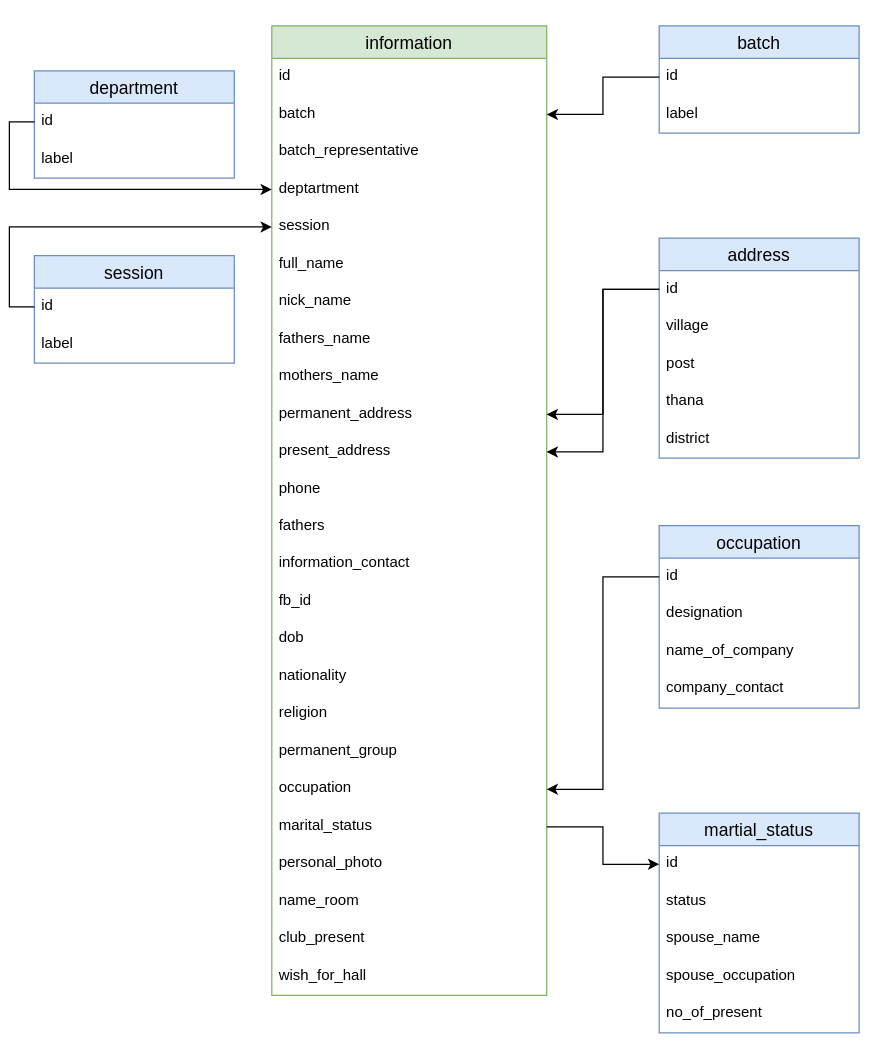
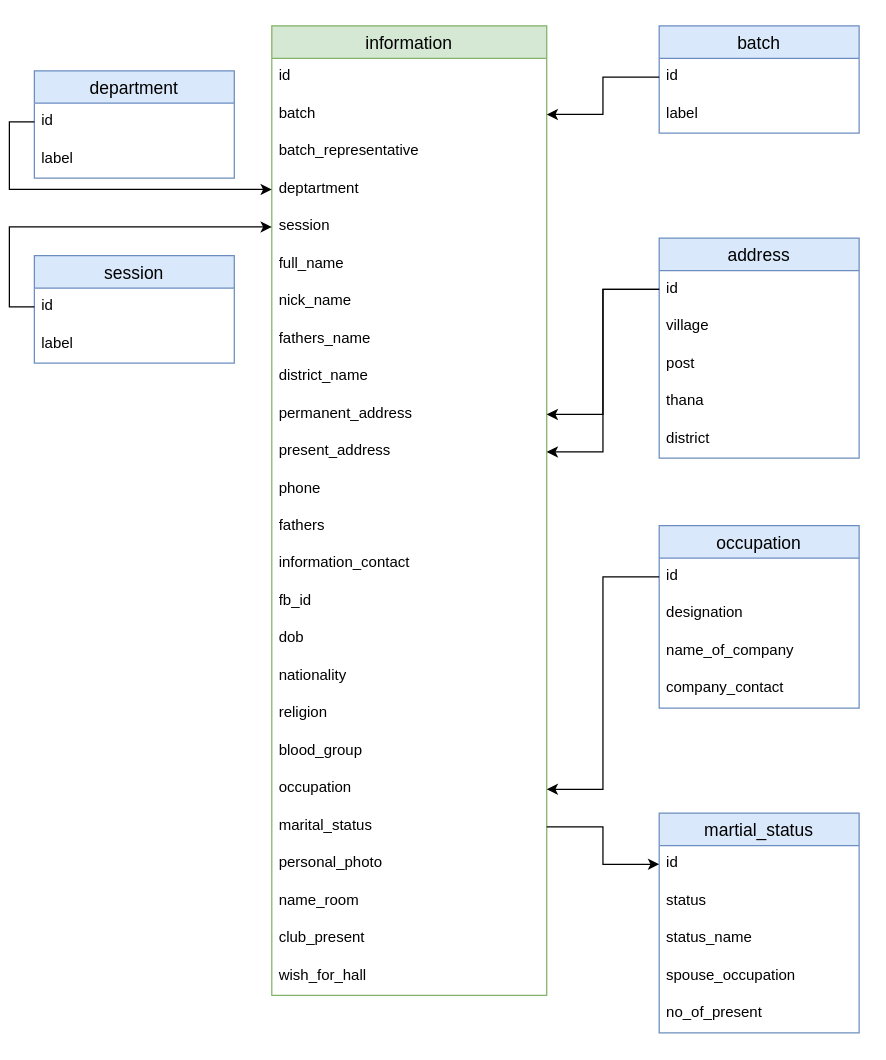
  <mxCell id="0" />
  <mxCell id="1" parent="0" />
  <mxCell id="2" value="session" style="swimlane;fontStyle=0;childLayout=stackLayout;horizontal=1;startSize=26;horizontalStack=0;resizeParent=1;resizeParentMax=0;resizeLast=0;collapsible=1;marginBottom=0;align=center;fontSize=14;fillColor=#dae8fc;strokeColor=#6c8ebf;flipH=1;flipV=0;" vertex="1" parent="1"><mxGeometry x="20" y="204" width="160" height="86" as="geometry" /></mxCell>
  <mxCell id="3" value="id" style="text;strokeColor=none;fillColor=none;spacingLeft=4;spacingRight=4;overflow=hidden;rotatable=0;points=[[0,0.5],[1,0.5]];portConstraint=eastwest;fontSize=12;" vertex="1" parent="2"><mxGeometry y="26" width="160" height="30" as="geometry" /></mxCell>
  <mxCell id="4" value="label" style="text;strokeColor=none;fillColor=none;spacingLeft=4;spacingRight=4;overflow=hidden;rotatable=0;points=[[0,0.5],[1,0.5]];portConstraint=eastwest;fontSize=12;" vertex="1" parent="2"><mxGeometry y="56" width="160" height="30" as="geometry" /></mxCell>
  <mxCell id="5" value="batch" style="swimlane;fontStyle=0;childLayout=stackLayout;horizontal=1;startSize=26;horizontalStack=0;resizeParent=1;resizeParentMax=0;resizeLast=0;collapsible=1;marginBottom=0;align=center;fontSize=14;fillColor=#dae8fc;strokeColor=#6c8ebf;flipH=1;flipV=0;" vertex="1" parent="1"><mxGeometry x="520" y="20" width="160" height="86" as="geometry" /></mxCell>
  <mxCell id="6" value="id" style="text;strokeColor=none;fillColor=none;spacingLeft=4;spacingRight=4;overflow=hidden;rotatable=0;points=[[0,0.5],[1,0.5]];portConstraint=eastwest;fontSize=12;" vertex="1" parent="5"><mxGeometry y="26" width="160" height="30" as="geometry" /></mxCell>
  <mxCell id="7" value="label" style="text;strokeColor=none;fillColor=none;spacingLeft=4;spacingRight=4;overflow=hidden;rotatable=0;points=[[0,0.5],[1,0.5]];portConstraint=eastwest;fontSize=12;" vertex="1" parent="5"><mxGeometry y="56" width="160" height="30" as="geometry" /></mxCell>
  <mxCell id="8" value="department" style="swimlane;fontStyle=0;childLayout=stackLayout;horizontal=1;startSize=26;horizontalStack=0;resizeParent=1;resizeParentMax=0;resizeLast=0;collapsible=1;marginBottom=0;align=center;fontSize=14;fillColor=#dae8fc;strokeColor=#6c8ebf;flipH=1;flipV=0;" vertex="1" parent="1"><mxGeometry x="20" y="56" width="160" height="86" as="geometry" /></mxCell>
  <mxCell id="9" value="id" style="text;strokeColor=none;fillColor=none;spacingLeft=4;spacingRight=4;overflow=hidden;rotatable=0;points=[[0,0.5],[1,0.5]];portConstraint=eastwest;fontSize=12;" vertex="1" parent="8"><mxGeometry y="26" width="160" height="30" as="geometry" /></mxCell>
  <mxCell id="10" value="label" style="text;strokeColor=none;fillColor=none;spacingLeft=4;spacingRight=4;overflow=hidden;rotatable=0;points=[[0,0.5],[1,0.5]];portConstraint=eastwest;fontSize=12;" vertex="1" parent="8"><mxGeometry y="56" width="160" height="30" as="geometry" /></mxCell>
  <mxCell id="11" value="information" style="swimlane;fontStyle=0;childLayout=stackLayout;horizontal=1;startSize=26;horizontalStack=0;resizeParent=1;resizeParentMax=0;resizeLast=0;collapsible=1;marginBottom=0;align=center;fontSize=14;fillColor=#d5e8d4;strokeColor=#82b366;flipH=1;flipV=0;" vertex="1" parent="1"><mxGeometry x="210" y="20" width="220" height="776" as="geometry" /></mxCell>
  <mxCell id="12" value="id" style="text;strokeColor=none;fillColor=none;spacingLeft=4;spacingRight=4;overflow=hidden;rotatable=0;points=[[0,0.5],[1,0.5]];portConstraint=eastwest;fontSize=12;" vertex="1" parent="11"><mxGeometry y="26" width="220" height="30" as="geometry" /></mxCell>
  <mxCell id="13" value="batch" style="text;strokeColor=none;fillColor=none;spacingLeft=4;spacingRight=4;overflow=hidden;rotatable=0;points=[[0,0.5],[1,0.5]];portConstraint=eastwest;fontSize=12;" vertex="1" parent="11"><mxGeometry y="56" width="220" height="30" as="geometry" /></mxCell>
  <mxCell id="14" value="batch_representative" style="text;strokeColor=none;fillColor=none;spacingLeft=4;spacingRight=4;overflow=hidden;rotatable=0;points=[[0,0.5],[1,0.5]];portConstraint=eastwest;fontSize=12;" vertex="1" parent="11"><mxGeometry y="86" width="220" height="30" as="geometry" /></mxCell>
  <mxCell id="15" value="deptartment" style="text;strokeColor=none;fillColor=none;spacingLeft=4;spacingRight=4;overflow=hidden;rotatable=0;points=[[0,0.5],[1,0.5]];portConstraint=eastwest;fontSize=12;" vertex="1" parent="11"><mxGeometry y="116" width="220" height="30" as="geometry" /></mxCell>
  <mxCell id="16" value="session" style="text;strokeColor=none;fillColor=none;spacingLeft=4;spacingRight=4;overflow=hidden;rotatable=0;points=[[0,0.5],[1,0.5]];portConstraint=eastwest;fontSize=12;" vertex="1" parent="11"><mxGeometry y="146" width="220" height="30" as="geometry" /></mxCell>
  <mxCell id="17" value="full_name" style="text;strokeColor=none;fillColor=none;spacingLeft=4;spacingRight=4;overflow=hidden;rotatable=0;points=[[0,0.5],[1,0.5]];portConstraint=eastwest;fontSize=12;" vertex="1" parent="11"><mxGeometry y="176" width="220" height="30" as="geometry" /></mxCell>
  <mxCell id="18" value="nick_name" style="text;strokeColor=none;fillColor=none;spacingLeft=4;spacingRight=4;overflow=hidden;rotatable=0;points=[[0,0.5],[1,0.5]];portConstraint=eastwest;fontSize=12;" vertex="1" parent="11"><mxGeometry y="206" width="220" height="30" as="geometry" /></mxCell>
  <mxCell id="19" value="fathers_name" style="text;strokeColor=none;fillColor=none;spacingLeft=4;spacingRight=4;overflow=hidden;rotatable=0;points=[[0,0.5],[1,0.5]];portConstraint=eastwest;fontSize=12;" vertex="1" parent="11"><mxGeometry y="236" width="220" height="30" as="geometry" /></mxCell>
- <mxCell id="20" value="mothers_name" style="text;strokeColor=none;fillColor=none;spacingLeft=4;spacingRight=4;overflow=hidden;rotatable=0;points=[[0,0.5],[1,0.5]];portConstraint=eastwest;fontSize=12;" vertex="1" parent="11"><mxGeometry y="266" width="220" height="30" as="geometry" /></mxCell>
+ <mxCell id="20" value="district_name" style="text;strokeColor=none;fillColor=none;spacingLeft=4;spacingRight=4;overflow=hidden;rotatable=0;points=[[0,0.5],[1,0.5]];portConstraint=eastwest;fontSize=12;" vertex="1" parent="11"><mxGeometry y="266" width="220" height="30" as="geometry" /></mxCell>
  <mxCell id="21" value="permanent_address" style="text;strokeColor=none;fillColor=none;spacingLeft=4;spacingRight=4;overflow=hidden;rotatable=0;points=[[0,0.5],[1,0.5]];portConstraint=eastwest;fontSize=12;" vertex="1" parent="11"><mxGeometry y="296" width="220" height="30" as="geometry" /></mxCell>
  <mxCell id="22" value="present_address" style="text;strokeColor=none;fillColor=none;spacingLeft=4;spacingRight=4;overflow=hidden;rotatable=0;points=[[0,0.5],[1,0.5]];portConstraint=eastwest;fontSize=12;" vertex="1" parent="11"><mxGeometry y="326" width="220" height="30" as="geometry" /></mxCell>
  <mxCell id="23" value="phone" style="text;strokeColor=none;fillColor=none;spacingLeft=4;spacingRight=4;overflow=hidden;rotatable=0;points=[[0,0.5],[1,0.5]];portConstraint=eastwest;fontSize=12;" vertex="1" parent="11"><mxGeometry y="356" width="220" height="30" as="geometry" /></mxCell>
  <mxCell id="24" value="fathers" style="text;strokeColor=none;fillColor=none;spacingLeft=4;spacingRight=4;overflow=hidden;rotatable=0;points=[[0,0.5],[1,0.5]];portConstraint=eastwest;fontSize=12;" vertex="1" parent="11"><mxGeometry y="386" width="220" height="30" as="geometry" /></mxCell>
  <mxCell id="25" value="information_contact" style="text;strokeColor=none;fillColor=none;spacingLeft=4;spacingRight=4;overflow=hidden;rotatable=0;points=[[0,0.5],[1,0.5]];portConstraint=eastwest;fontSize=12;" vertex="1" parent="11"><mxGeometry y="416" width="220" height="30" as="geometry" /></mxCell>
  <mxCell id="26" value="fb_id" style="text;strokeColor=none;fillColor=none;spacingLeft=4;spacingRight=4;overflow=hidden;rotatable=0;points=[[0,0.5],[1,0.5]];portConstraint=eastwest;fontSize=12;" vertex="1" parent="11"><mxGeometry y="446" width="220" height="30" as="geometry" /></mxCell>
  <mxCell id="27" value="dob" style="text;strokeColor=none;fillColor=none;spacingLeft=4;spacingRight=4;overflow=hidden;rotatable=0;points=[[0,0.5],[1,0.5]];portConstraint=eastwest;fontSize=12;" vertex="1" parent="11"><mxGeometry y="476" width="220" height="30" as="geometry" /></mxCell>
  <mxCell id="28" value="nationality" style="text;strokeColor=none;fillColor=none;spacingLeft=4;spacingRight=4;overflow=hidden;rotatable=0;points=[[0,0.5],[1,0.5]];portConstraint=eastwest;fontSize=12;" vertex="1" parent="11"><mxGeometry y="506" width="220" height="30" as="geometry" /></mxCell>
  <mxCell id="29" value="religion" style="text;strokeColor=none;fillColor=none;spacingLeft=4;spacingRight=4;overflow=hidden;rotatable=0;points=[[0,0.5],[1,0.5]];portConstraint=eastwest;fontSize=12;" vertex="1" parent="11"><mxGeometry y="536" width="220" height="30" as="geometry" /></mxCell>
- <mxCell id="30" value="permanent_group" style="text;strokeColor=none;fillColor=none;spacingLeft=4;spacingRight=4;overflow=hidden;rotatable=0;points=[[0,0.5],[1,0.5]];portConstraint=eastwest;fontSize=12;" vertex="1" parent="11"><mxGeometry y="566" width="220" height="30" as="geometry" /></mxCell>
+ <mxCell id="30" value="blood_group" style="text;strokeColor=none;fillColor=none;spacingLeft=4;spacingRight=4;overflow=hidden;rotatable=0;points=[[0,0.5],[1,0.5]];portConstraint=eastwest;fontSize=12;" vertex="1" parent="11"><mxGeometry y="566" width="220" height="30" as="geometry" /></mxCell>
  <mxCell id="31" value="occupation" style="text;strokeColor=none;fillColor=none;spacingLeft=4;spacingRight=4;overflow=hidden;rotatable=0;points=[[0,0.5],[1,0.5]];portConstraint=eastwest;fontSize=12;" vertex="1" parent="11"><mxGeometry y="596" width="220" height="30" as="geometry" /></mxCell>
  <mxCell id="32" value="marital_status" style="text;strokeColor=none;fillColor=none;spacingLeft=4;spacingRight=4;overflow=hidden;rotatable=0;points=[[0,0.5],[1,0.5]];portConstraint=eastwest;fontSize=12;" vertex="1" parent="11"><mxGeometry y="626" width="220" height="30" as="geometry" /></mxCell>
  <mxCell id="33" value="personal_photo" style="text;strokeColor=none;fillColor=none;spacingLeft=4;spacingRight=4;overflow=hidden;rotatable=0;points=[[0,0.5],[1,0.5]];portConstraint=eastwest;fontSize=12;" vertex="1" parent="11"><mxGeometry y="656" width="220" height="30" as="geometry" /></mxCell>
  <mxCell id="34" value="name_room" style="text;strokeColor=none;fillColor=none;spacingLeft=4;spacingRight=4;overflow=hidden;rotatable=0;points=[[0,0.5],[1,0.5]];portConstraint=eastwest;fontSize=12;" vertex="1" parent="11"><mxGeometry y="686" width="220" height="30" as="geometry" /></mxCell>
  <mxCell id="35" value="club_present" style="text;strokeColor=none;fillColor=none;spacingLeft=4;spacingRight=4;overflow=hidden;rotatable=0;points=[[0,0.5],[1,0.5]];portConstraint=eastwest;fontSize=12;" vertex="1" parent="11"><mxGeometry y="716" width="220" height="30" as="geometry" /></mxCell>
  <mxCell id="36" value="wish_for_hall" style="text;strokeColor=none;fillColor=none;spacingLeft=4;spacingRight=4;overflow=hidden;rotatable=0;points=[[0,0.5],[1,0.5]];portConstraint=eastwest;fontSize=12;" vertex="1" parent="11"><mxGeometry y="746" width="220" height="30" as="geometry" /></mxCell>
  <mxCell id="37" value="address" style="swimlane;fontStyle=0;childLayout=stackLayout;horizontal=1;startSize=26;horizontalStack=0;resizeParent=1;resizeParentMax=0;resizeLast=0;collapsible=1;marginBottom=0;align=center;fontSize=14;fillColor=#dae8fc;strokeColor=#6c8ebf;flipH=1;flipV=0;" vertex="1" parent="1"><mxGeometry x="520" y="190" width="160" height="176" as="geometry" /></mxCell>
  <mxCell id="38" value="id" style="text;strokeColor=none;fillColor=none;spacingLeft=4;spacingRight=4;overflow=hidden;rotatable=0;points=[[0,0.5],[1,0.5]];portConstraint=eastwest;fontSize=12;" vertex="1" parent="37"><mxGeometry y="26" width="160" height="30" as="geometry" /></mxCell>
  <mxCell id="39" value="village" style="text;strokeColor=none;fillColor=none;spacingLeft=4;spacingRight=4;overflow=hidden;rotatable=0;points=[[0,0.5],[1,0.5]];portConstraint=eastwest;fontSize=12;" vertex="1" parent="37"><mxGeometry y="56" width="160" height="30" as="geometry" /></mxCell>
  <mxCell id="40" value="post" style="text;strokeColor=none;fillColor=none;spacingLeft=4;spacingRight=4;overflow=hidden;rotatable=0;points=[[0,0.5],[1,0.5]];portConstraint=eastwest;fontSize=12;" vertex="1" parent="37"><mxGeometry y="86" width="160" height="30" as="geometry" /></mxCell>
  <mxCell id="41" value="thana" style="text;strokeColor=none;fillColor=none;spacingLeft=4;spacingRight=4;overflow=hidden;rotatable=0;points=[[0,0.5],[1,0.5]];portConstraint=eastwest;fontSize=12;" vertex="1" parent="37"><mxGeometry y="116" width="160" height="30" as="geometry" /></mxCell>
  <mxCell id="42" value="district" style="text;strokeColor=none;fillColor=none;spacingLeft=4;spacingRight=4;overflow=hidden;rotatable=0;points=[[0,0.5],[1,0.5]];portConstraint=eastwest;fontSize=12;" vertex="1" parent="37"><mxGeometry y="146" width="160" height="30" as="geometry" /></mxCell>
  <mxCell id="43" value="martial_status" style="swimlane;fontStyle=0;childLayout=stackLayout;horizontal=1;startSize=26;horizontalStack=0;resizeParent=1;resizeParentMax=0;resizeLast=0;collapsible=1;marginBottom=0;align=center;fontSize=14;fillColor=#dae8fc;strokeColor=#6c8ebf;flipH=1;flipV=0;" vertex="1" parent="1"><mxGeometry x="520" y="650" width="160" height="176" as="geometry" /></mxCell>
  <mxCell id="44" value="id" style="text;strokeColor=none;fillColor=none;spacingLeft=4;spacingRight=4;overflow=hidden;rotatable=0;points=[[0,0.5],[1,0.5]];portConstraint=eastwest;fontSize=12;" vertex="1" parent="43"><mxGeometry y="26" width="160" height="30" as="geometry" /></mxCell>
  <mxCell id="45" value="status" style="text;strokeColor=none;fillColor=none;spacingLeft=4;spacingRight=4;overflow=hidden;rotatable=0;points=[[0,0.5],[1,0.5]];portConstraint=eastwest;fontSize=12;" vertex="1" parent="43"><mxGeometry y="56" width="160" height="30" as="geometry" /></mxCell>
- <mxCell id="46" value="spouse_name" style="text;strokeColor=none;fillColor=none;spacingLeft=4;spacingRight=4;overflow=hidden;rotatable=0;points=[[0,0.5],[1,0.5]];portConstraint=eastwest;fontSize=12;" vertex="1" parent="43"><mxGeometry y="86" width="160" height="30" as="geometry" /></mxCell>
+ <mxCell id="46" value="status_name" style="text;strokeColor=none;fillColor=none;spacingLeft=4;spacingRight=4;overflow=hidden;rotatable=0;points=[[0,0.5],[1,0.5]];portConstraint=eastwest;fontSize=12;" vertex="1" parent="43"><mxGeometry y="86" width="160" height="30" as="geometry" /></mxCell>
  <mxCell id="47" value="spouse_occupation" style="text;strokeColor=none;fillColor=none;spacingLeft=4;spacingRight=4;overflow=hidden;rotatable=0;points=[[0,0.5],[1,0.5]];portConstraint=eastwest;fontSize=12;" vertex="1" parent="43"><mxGeometry y="116" width="160" height="30" as="geometry" /></mxCell>
  <mxCell id="48" value="no_of_present" style="text;strokeColor=none;fillColor=none;spacingLeft=4;spacingRight=4;overflow=hidden;rotatable=0;points=[[0,0.5],[1,0.5]];portConstraint=eastwest;fontSize=12;" vertex="1" parent="43"><mxGeometry y="146" width="160" height="30" as="geometry" /></mxCell>
  <mxCell id="49" value="occupation" style="swimlane;fontStyle=0;childLayout=stackLayout;horizontal=1;startSize=26;horizontalStack=0;resizeParent=1;resizeParentMax=0;resizeLast=0;collapsible=1;marginBottom=0;align=center;fontSize=14;fillColor=#dae8fc;strokeColor=#6c8ebf;flipH=1;flipV=0;" vertex="1" parent="1"><mxGeometry x="520" y="420" width="160" height="146" as="geometry" /></mxCell>
  <mxCell id="50" value="id" style="text;strokeColor=none;fillColor=none;spacingLeft=4;spacingRight=4;overflow=hidden;rotatable=0;points=[[0,0.5],[1,0.5]];portConstraint=eastwest;fontSize=12;" vertex="1" parent="49"><mxGeometry y="26" width="160" height="30" as="geometry" /></mxCell>
  <mxCell id="51" value="designation" style="text;strokeColor=none;fillColor=none;spacingLeft=4;spacingRight=4;overflow=hidden;rotatable=0;points=[[0,0.5],[1,0.5]];portConstraint=eastwest;fontSize=12;" vertex="1" parent="49"><mxGeometry y="56" width="160" height="30" as="geometry" /></mxCell>
  <mxCell id="52" value="name_of_company" style="text;strokeColor=none;fillColor=none;spacingLeft=4;spacingRight=4;overflow=hidden;rotatable=0;points=[[0,0.5],[1,0.5]];portConstraint=eastwest;fontSize=12;" vertex="1" parent="49"><mxGeometry y="86" width="160" height="30" as="geometry" /></mxCell>
  <mxCell id="53" value="company_contact" style="text;strokeColor=none;fillColor=none;spacingLeft=4;spacingRight=4;overflow=hidden;rotatable=0;points=[[0,0.5],[1,0.5]];portConstraint=eastwest;fontSize=12;" vertex="1" parent="49"><mxGeometry y="116" width="160" height="30" as="geometry" /></mxCell>
  <mxCell id="54" style="edgeStyle=orthogonalEdgeStyle;rounded=0;orthogonalLoop=1;jettySize=auto;html=1;entryX=0;entryY=0.5;entryDx=0;entryDy=0;startArrow=classic;startFill=1;endArrow=none;endFill=0;" edge="1" parent="1" source="16" target="3"><mxGeometry relative="1" as="geometry" /></mxCell>
  <mxCell id="55" style="edgeStyle=orthogonalEdgeStyle;rounded=0;orthogonalLoop=1;jettySize=auto;html=1;entryX=0;entryY=0.5;entryDx=0;entryDy=0;startArrow=classic;startFill=1;endArrow=none;endFill=0;" edge="1" parent="1" source="15" target="9"><mxGeometry relative="1" as="geometry" /></mxCell>
  <mxCell id="56" style="edgeStyle=orthogonalEdgeStyle;rounded=0;orthogonalLoop=1;jettySize=auto;html=1;exitX=1;exitY=0.5;exitDx=0;exitDy=0;entryX=0;entryY=0.5;entryDx=0;entryDy=0;startArrow=classic;startFill=1;endArrow=none;endFill=0;" edge="1" parent="1" source="13" target="6"><mxGeometry relative="1" as="geometry" /></mxCell>
  <mxCell id="57" style="edgeStyle=orthogonalEdgeStyle;rounded=0;orthogonalLoop=1;jettySize=auto;html=1;exitX=1;exitY=0.5;exitDx=0;exitDy=0;entryX=0;entryY=0.5;entryDx=0;entryDy=0;startArrow=classic;startFill=1;endArrow=none;endFill=0;" edge="1" parent="1" source="21" target="38"><mxGeometry relative="1" as="geometry" /></mxCell>
  <mxCell id="58" style="edgeStyle=orthogonalEdgeStyle;rounded=0;orthogonalLoop=1;jettySize=auto;html=1;entryX=0;entryY=0.5;entryDx=0;entryDy=0;startArrow=classic;startFill=1;endArrow=none;endFill=0;" edge="1" parent="1" source="22" target="38"><mxGeometry relative="1" as="geometry" /></mxCell>
  <mxCell id="59" style="edgeStyle=orthogonalEdgeStyle;rounded=0;orthogonalLoop=1;jettySize=auto;html=1;exitX=1;exitY=0.5;exitDx=0;exitDy=0;entryX=0;entryY=0.5;entryDx=0;entryDy=0;startArrow=classic;startFill=1;endArrow=none;endFill=0;" edge="1" parent="1" source="31" target="50"><mxGeometry relative="1" as="geometry" /></mxCell>
  <mxCell id="60" style="edgeStyle=orthogonalEdgeStyle;rounded=0;orthogonalLoop=1;jettySize=auto;html=1;exitX=1;exitY=0.5;exitDx=0;exitDy=0;entryX=0;entryY=0.5;entryDx=0;entryDy=0;" edge="1" parent="1" source="32" target="44"><mxGeometry relative="1" as="geometry" /></mxCell>
